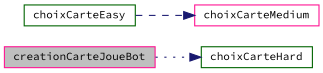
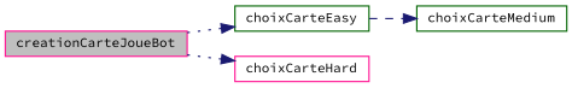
  digraph {
    fontname="Source Code Pro"
    rankdir=LR
    node [color=deeppink fillcolor=white fontname="Source Code Pro" fontsize=10 shape=record style=filled]
    edge [color=midnightblue fontname="Source Code Pro" fontsize=10 labelfontname=Helvetica labelfontsize=10 style=dotted]
    n1 [fillcolor=grey75 fontcolor=black height=0.2 label=creationCarteJoueBot width=0.4]
    n2 [color=darkgreen height=0.2 label=choixCarteEasy width=0.4]
-   n3 [color=darkgreen height=0.2 label=choixCarteHard width=0.4]
-   n4 [height=0.2 label=choixCarteMedium width=0.4]
+   n3 [height=0.2 label=choixCarteHard width=0.4]
+   n4 [color=darkgreen height=0.2 label=choixCarteMedium width=0.4]
+   n1 -> n2
    n1 -> n3
    n2 -> n4 [style=dashed]
  }
